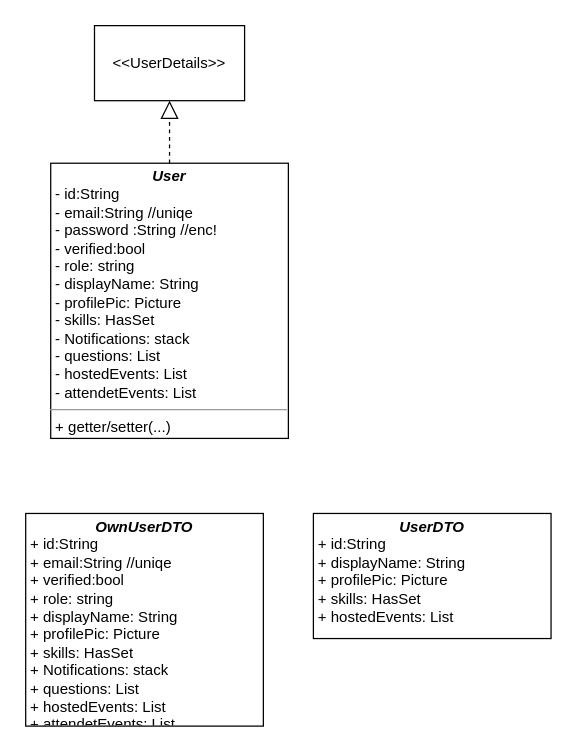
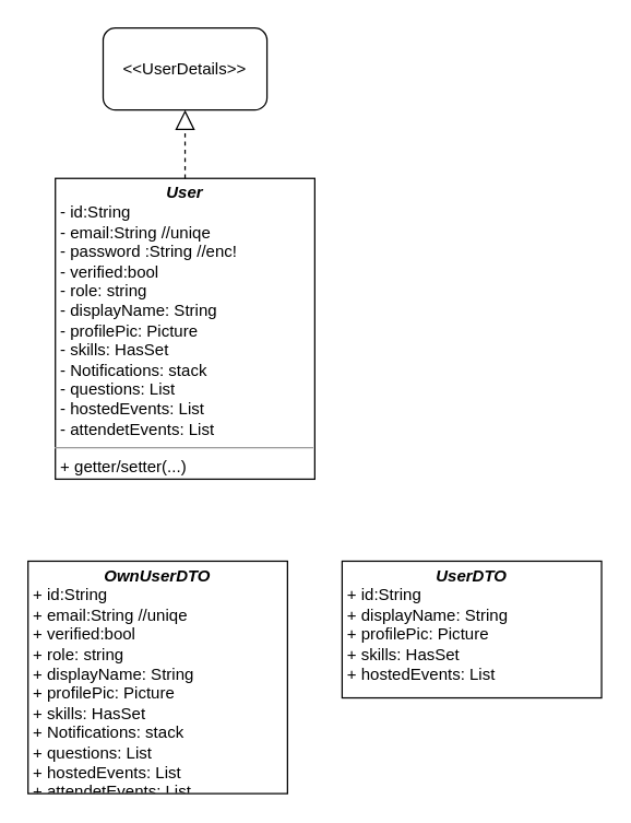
  <mxCell id="0" />
  <mxCell id="1" parent="0" />
  <mxCell id="2" value="&lt;p style=&quot;margin:0px;margin-top:4px;text-align:center;&quot;&gt;&lt;i style=&quot;background-color: transparent; color: light-dark(rgb(0, 0, 0), rgb(255, 255, 255));&quot;&gt;&lt;b&gt;User&lt;/b&gt;&lt;/i&gt;&lt;/p&gt;&lt;p style=&quot;margin:0px;margin-left:4px;&quot;&gt;- id:String&lt;/p&gt;&lt;p style=&quot;margin:0px;margin-left:4px;&quot;&gt;- email:String //uniqe&lt;/p&gt;&lt;p style=&quot;margin:0px;margin-left:4px;&quot;&gt;- password :String //enc!&lt;/p&gt;&lt;p style=&quot;margin:0px;margin-left:4px;&quot;&gt;- verified:bool&lt;/p&gt;&lt;p style=&quot;margin:0px;margin-left:4px;&quot;&gt;- role: string&lt;/p&gt;&lt;p style=&quot;margin:0px;margin-left:4px;&quot;&gt;- displayName: String&lt;br&gt;- profilePic: Picture&lt;br&gt;&lt;/p&gt;&lt;p style=&quot;margin:0px;margin-left:4px;&quot;&gt;- skills: HasSet&lt;/p&gt;&lt;p style=&quot;margin:0px;margin-left:4px;&quot;&gt;- Notifications: stack&lt;/p&gt;&lt;p style=&quot;margin:0px;margin-left:4px;&quot;&gt;- questions: Lis&lt;span style=&quot;background-color: transparent; color: light-dark(rgb(0, 0, 0), rgb(255, 255, 255));&quot;&gt;t&lt;/span&gt;&lt;/p&gt;&lt;p style=&quot;margin:0px;margin-left:4px;&quot;&gt;&lt;span style=&quot;background-color: transparent; color: light-dark(rgb(0, 0, 0), rgb(255, 255, 255));&quot;&gt;- hostedEvents: List&lt;/span&gt;&lt;/p&gt;&lt;p style=&quot;margin:0px;margin-left:4px;&quot;&gt;&lt;span style=&quot;background-color: transparent; color: light-dark(rgb(0, 0, 0), rgb(255, 255, 255));&quot;&gt;- attendetEvents: List&lt;/span&gt;&lt;/p&gt;&lt;hr size=&quot;1&quot;&gt;&lt;p style=&quot;margin:0px;margin-left:4px;&quot;&gt;+ getter/setter(...)&lt;/p&gt;" style="verticalAlign=top;align=left;overflow=fill;fontSize=12;fontFamily=Helvetica;html=1;rounded=0;shadow=0;comic=0;labelBackgroundColor=none;strokeWidth=1" vertex="1" parent="1"><mxGeometry x="40" y="130" width="190" height="220" as="geometry" /></mxCell>
- <mxCell id="3" value="&amp;lt;&amp;lt;UserDetails&amp;gt;&amp;gt;" style="rounded=0;whiteSpace=wrap;html=1;" vertex="1" parent="1"><mxGeometry x="75" y="20" width="120" height="60" as="geometry" /></mxCell>
+ <mxCell id="3" value="&amp;lt;&amp;lt;UserDetails&amp;gt;&amp;gt;" style="whiteSpace=wrap;html=1;rounded=1;" vertex="1" parent="1"><mxGeometry x="75" y="20" width="120" height="60" as="geometry" /></mxCell>
  <mxCell id="4" value="" style="endArrow=block;dashed=1;endFill=0;endSize=12;html=1;rounded=0;entryX=0.5;entryY=1;entryDx=0;entryDy=0;exitX=0.5;exitY=0;exitDx=0;exitDy=0;" edge="1" parent="1" source="2" target="3"><mxGeometry width="160" relative="1" as="geometry"><mxPoint x="50" y="60" as="sourcePoint" /><mxPoint x="210" y="60" as="targetPoint" /></mxGeometry></mxCell>
  <mxCell id="5" value="&lt;p style=&quot;margin:0px;margin-top:4px;text-align:center;&quot;&gt;&lt;i style=&quot;background-color: transparent; color: light-dark(rgb(0, 0, 0), rgb(255, 255, 255));&quot;&gt;&lt;b&gt;OwnUserDTO&lt;/b&gt;&lt;/i&gt;&lt;/p&gt;&lt;p style=&quot;margin: 0px 0px 0px 4px;&quot;&gt;+ id:String&lt;/p&gt;&lt;p style=&quot;margin:0px;margin-left:4px;&quot;&gt;&lt;span style=&quot;background-color: transparent; color: light-dark(rgb(0, 0, 0), rgb(255, 255, 255));&quot;&gt;+ email:String //uniqe&lt;/span&gt;&lt;/p&gt;&lt;p style=&quot;margin:0px;margin-left:4px;&quot;&gt;&lt;span style=&quot;background-color: transparent; color: light-dark(rgb(0, 0, 0), rgb(255, 255, 255));&quot;&gt;+ verified:bool&lt;/span&gt;&lt;/p&gt;&lt;p style=&quot;margin:0px;margin-left:4px;&quot;&gt;&lt;span style=&quot;background-color: transparent; color: light-dark(rgb(0, 0, 0), rgb(255, 255, 255));&quot;&gt;+ role: string&lt;/span&gt;&lt;/p&gt;&lt;p style=&quot;margin:0px;margin-left:4px;&quot;&gt;+ displayName: String&lt;br&gt;+ profilePic: Picture&lt;br&gt;&lt;/p&gt;&lt;p style=&quot;margin:0px;margin-left:4px;&quot;&gt;+ skills: HasSet&lt;/p&gt;&lt;p style=&quot;margin:0px;margin-left:4px;&quot;&gt;+ Notifications: stack&lt;/p&gt;&lt;p style=&quot;margin:0px;margin-left:4px;&quot;&gt;+ questions: Lis&lt;span style=&quot;background-color: transparent; color: light-dark(rgb(0, 0, 0), rgb(255, 255, 255));&quot;&gt;t&lt;/span&gt;&lt;/p&gt;&lt;p style=&quot;margin:0px;margin-left:4px;&quot;&gt;&lt;span style=&quot;background-color: transparent; color: light-dark(rgb(0, 0, 0), rgb(255, 255, 255));&quot;&gt;+ hostedEvents: List&lt;/span&gt;&lt;/p&gt;&lt;p style=&quot;margin:0px;margin-left:4px;&quot;&gt;&lt;span style=&quot;background-color: transparent; color: light-dark(rgb(0, 0, 0), rgb(255, 255, 255));&quot;&gt;+ attendetEvents: List&lt;/span&gt;&lt;/p&gt;" style="verticalAlign=top;align=left;overflow=fill;fontSize=12;fontFamily=Helvetica;html=1;rounded=0;shadow=0;comic=0;labelBackgroundColor=none;strokeWidth=1" vertex="1" parent="1"><mxGeometry x="20" y="410" width="190" height="170" as="geometry" /></mxCell>
  <mxCell id="6" value="&lt;p style=&quot;margin:0px;margin-top:4px;text-align:center;&quot;&gt;&lt;i style=&quot;background-color: transparent; color: light-dark(rgb(0, 0, 0), rgb(255, 255, 255));&quot;&gt;&lt;b&gt;UserDTO&lt;/b&gt;&lt;/i&gt;&lt;/p&gt;&lt;p style=&quot;margin: 0px 0px 0px 4px;&quot;&gt;+ id:String&lt;/p&gt;&lt;p style=&quot;margin:0px;margin-left:4px;&quot;&gt;+ displayName: String&lt;br&gt;+ profilePic: Picture&lt;br&gt;&lt;/p&gt;&lt;p style=&quot;margin:0px;margin-left:4px;&quot;&gt;+ skills: HasSet&lt;/p&gt;&lt;p style=&quot;margin:0px;margin-left:4px;&quot;&gt;&lt;span style=&quot;background-color: transparent; color: light-dark(rgb(0, 0, 0), rgb(255, 255, 255));&quot;&gt;+ hostedEvents: List&lt;/span&gt;&lt;/p&gt;" style="verticalAlign=top;align=left;overflow=fill;fontSize=12;fontFamily=Helvetica;html=1;rounded=0;shadow=0;comic=0;labelBackgroundColor=none;strokeWidth=1" vertex="1" parent="1"><mxGeometry x="250" y="410" width="190" height="100" as="geometry" /></mxCell>
